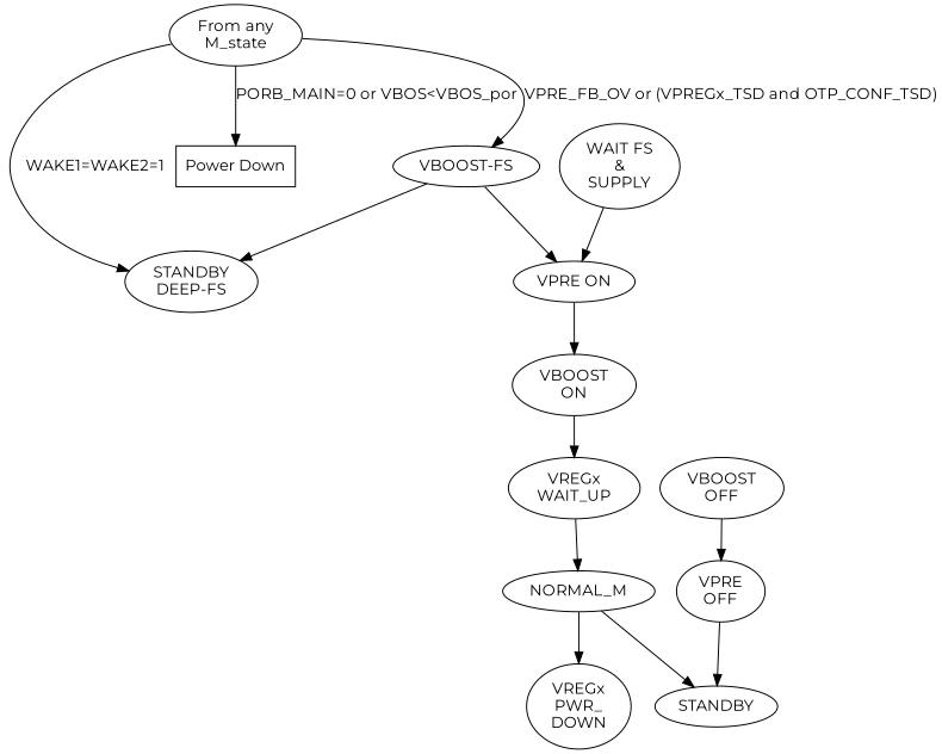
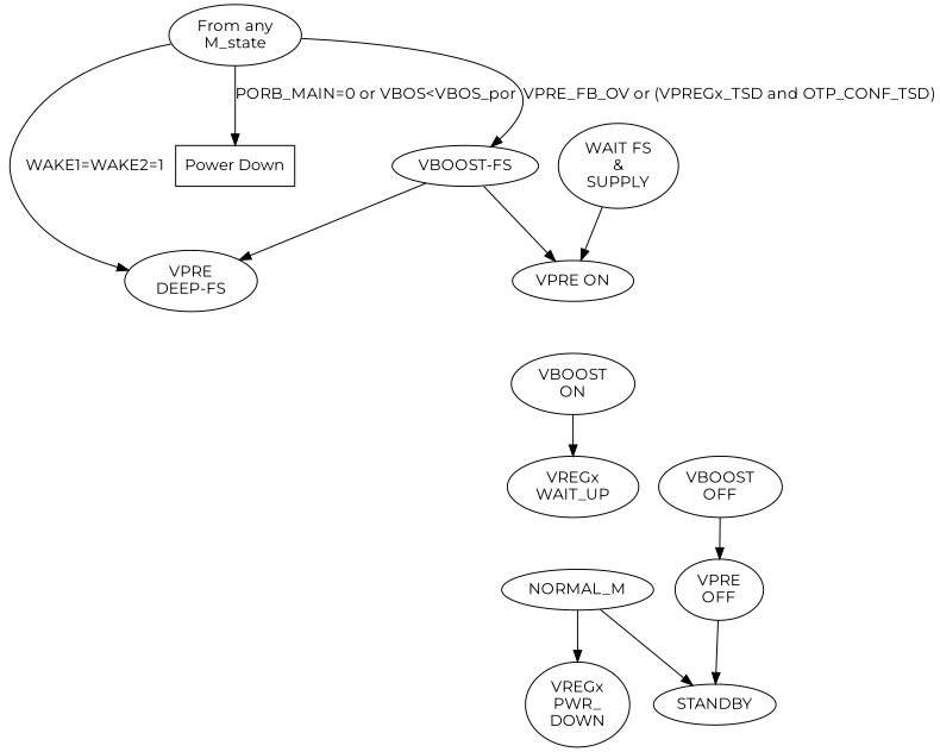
  digraph {
    fontname=Montserrat
    node [fontname=Montserrat]
    edge [fontname=Montserrat]
    n1 [label="From any\nM_state"]
-   n2 [label="STANDBY\nDEEP-FS"]
+   n2 [label="VPRE\nDEEP-FS"]
    n3 [label="Power Down" shape=box]
    n4 [label="VBOOST-FS"]
    n5 [label="VPRE ON"]
    n6 [label="VBOOST\nON"]
    n7 [label="WAIT FS\n & \nSUPPLY"]
    n8 [label="VREGx\nWAIT_UP"]
    NORMAL_M
    STANDBY
    n11 [label="VREGx\nPWR_\nDOWN"]
    n12 [label="VBOOST\nOFF"]
    n13 [label="VPRE\nOFF"]
    n1 -> n2 [label="WAKE1=WAKE2=1"]
    n1 -> n3 [label="PORB_MAIN=0 or VBOS<VBOS_por" weight=8]
    n1 -> n4 [label="VPRE_FB_OV or (VPREGx_TSD and OTP_CONF_TSD)"]
    n4 -> n2
    n4 -> n5
-   n5 -> n6
    n6 -> n8
    n7 -> n5
-   n8 -> NORMAL_M
    NORMAL_M -> STANDBY
    NORMAL_M -> n11
    n12 -> n13
    n13 -> STANDBY
  }
